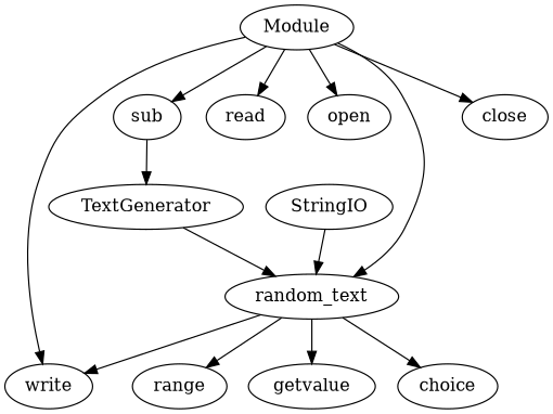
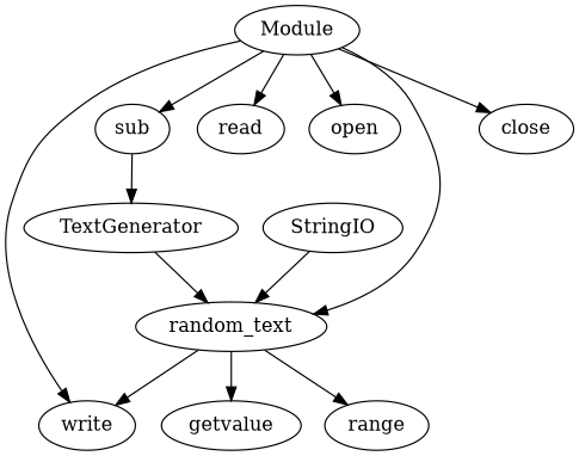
  strict digraph {
    random_text
-   choice
    write
    range
    getvalue
    StringIO
    Module
    read
    open
    sub
    close
    TextGenerator
-   random_text -> choice
    random_text -> write
    random_text -> range
    random_text -> getvalue
    StringIO -> random_text
    Module -> random_text
    Module -> write
    Module -> read
    Module -> open
    Module -> sub
    Module -> close
    sub -> TextGenerator
    TextGenerator -> random_text
  }
